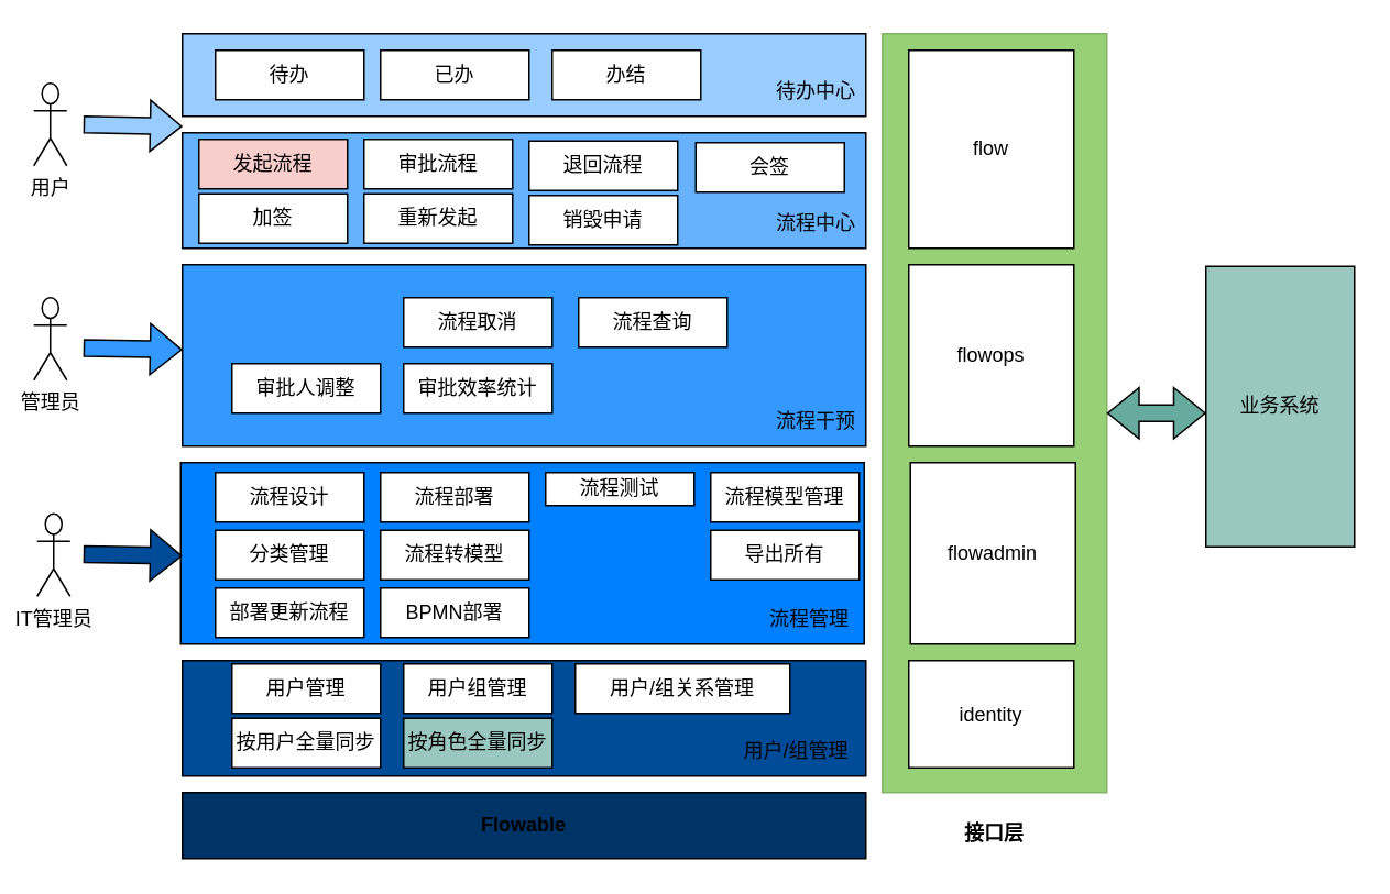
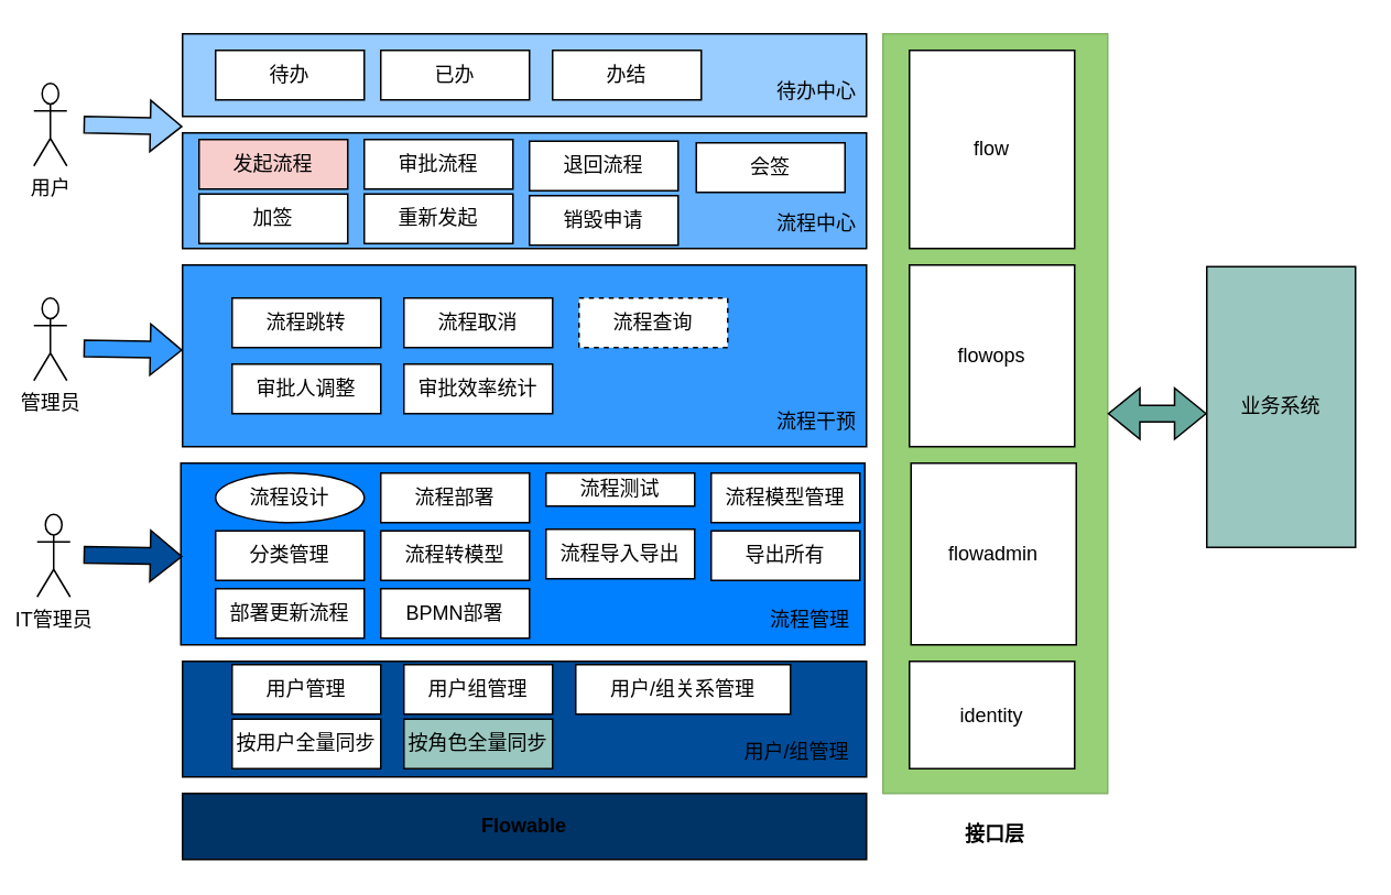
  <mxCell id="0" />
  <mxCell id="1" parent="0" />
  <mxCell id="2" value="" style="rounded=0;whiteSpace=wrap;html=1;fillColor=#007FFF;" parent="1" vertex="1"><mxGeometry x="109" y="280" width="414" height="110" as="geometry" /></mxCell>
  <mxCell id="3" value="" style="rounded=0;whiteSpace=wrap;html=1;fillColor=#66B2FF;" parent="1" vertex="1"><mxGeometry x="110" y="80" width="414" height="70" as="geometry" /></mxCell>
  <mxCell id="4" value="" style="rounded=0;whiteSpace=wrap;html=1;fillColor=#3399FF;" parent="1" vertex="1"><mxGeometry x="110" y="160" width="414" height="110" as="geometry" /></mxCell>
  <mxCell id="5" value="" style="rounded=0;whiteSpace=wrap;html=1;fillColor=#004C99;" parent="1" vertex="1"><mxGeometry x="110" y="400" width="414" height="70" as="geometry" /></mxCell>
  <mxCell id="6" value="" style="rounded=0;whiteSpace=wrap;html=1;fillColor=#97D077;strokeColor=#82b366;" parent="1" vertex="1"><mxGeometry x="534" y="20" width="136" height="460" as="geometry" /></mxCell>
  <mxCell id="7" value="接口层" style="text;html=1;strokeColor=none;fillColor=none;align=center;verticalAlign=middle;whiteSpace=wrap;rounded=0;fontStyle=1" parent="1" vertex="1"><mxGeometry x="572" y="490" width="60" height="30" as="geometry" /></mxCell>
  <mxCell id="8" value="" style="rounded=0;whiteSpace=wrap;html=1;fillColor=#99CCFF;" parent="1" vertex="1"><mxGeometry x="110" y="20" width="414" height="50" as="geometry" /></mxCell>
+ <mxCell id="9" value="流程跳转" style="rounded=0;whiteSpace=wrap;html=1;" parent="1" vertex="1"><mxGeometry x="140" y="180" width="90" height="30" as="geometry" /></mxCell>
  <mxCell id="10" value="流程取消" style="rounded=0;whiteSpace=wrap;html=1;" parent="1" vertex="1"><mxGeometry x="244" y="180" width="90" height="30" as="geometry" /></mxCell>
- <mxCell id="11" value="流程查询" style="rounded=0;whiteSpace=wrap;html=1;" parent="1" vertex="1"><mxGeometry x="350" y="180" width="90" height="30" as="geometry" /></mxCell>
+ <mxCell id="11" value="流程查询" style="rounded=0;whiteSpace=wrap;html=1;dashed=1;" parent="1" vertex="1"><mxGeometry x="350" y="180" width="90" height="30" as="geometry" /></mxCell>
  <mxCell id="12" value="审批人调整" style="rounded=0;whiteSpace=wrap;html=1;" parent="1" vertex="1"><mxGeometry x="140" y="220" width="90" height="30" as="geometry" /></mxCell>
  <mxCell id="13" value="审批效率统计" style="rounded=0;whiteSpace=wrap;html=1;" parent="1" vertex="1"><mxGeometry x="244" y="220" width="90" height="30" as="geometry" /></mxCell>
- <mxCell id="14" value="流程设计" style="rounded=0;whiteSpace=wrap;html=1;" parent="1" vertex="1"><mxGeometry x="130" y="286" width="90" height="30" as="geometry" /></mxCell>
+ <mxCell id="14" value="流程设计" style="ellipse;whiteSpace=wrap;html=1;" parent="1" vertex="1"><mxGeometry x="130" y="286" width="90" height="30" as="geometry" /></mxCell>
  <mxCell id="15" value="流程测试" style="rounded=0;whiteSpace=wrap;html=1;" parent="1" vertex="1"><mxGeometry x="330" y="286" width="90" height="20" as="geometry" /></mxCell>
  <mxCell id="16" value="流程部署" style="rounded=0;whiteSpace=wrap;html=1;" parent="1" vertex="1"><mxGeometry x="230" y="286" width="90" height="30" as="geometry" /></mxCell>
+ <mxCell id="17" value="流程导入导出" style="rounded=0;whiteSpace=wrap;html=1;" parent="1" vertex="1"><mxGeometry x="330" y="320" width="90" height="30" as="geometry" /></mxCell>
  <mxCell id="18" value="流程转模型" style="rounded=0;whiteSpace=wrap;html=1;" parent="1" vertex="1"><mxGeometry x="230" y="321" width="90" height="30" as="geometry" /></mxCell>
  <mxCell id="19" value="分类管理" style="rounded=0;whiteSpace=wrap;html=1;" parent="1" vertex="1"><mxGeometry x="130" y="321" width="90" height="30" as="geometry" /></mxCell>
  <mxCell id="20" value="用户管理" style="rounded=0;whiteSpace=wrap;html=1;" parent="1" vertex="1"><mxGeometry x="140" y="402" width="90" height="30" as="geometry" /></mxCell>
  <mxCell id="21" value="用户组管理" style="rounded=0;whiteSpace=wrap;html=1;" parent="1" vertex="1"><mxGeometry x="244" y="402" width="90" height="30" as="geometry" /></mxCell>
  <mxCell id="22" value="用户/组关系管理" style="rounded=0;whiteSpace=wrap;html=1;" parent="1" vertex="1"><mxGeometry x="348" y="402" width="130" height="30" as="geometry" /></mxCell>
  <mxCell id="23" value="待办" style="rounded=0;whiteSpace=wrap;html=1;" parent="1" vertex="1"><mxGeometry x="130" y="30" width="90" height="30" as="geometry" /></mxCell>
  <mxCell id="24" value="发起流程" style="rounded=0;whiteSpace=wrap;html=1;fillColor=#f8cecc;" parent="1" vertex="1"><mxGeometry x="120" y="84" width="90" height="30" as="geometry" /></mxCell>
  <mxCell id="25" value="审批流程" style="rounded=0;whiteSpace=wrap;html=1;" parent="1" vertex="1"><mxGeometry x="220" y="84" width="90" height="30" as="geometry" /></mxCell>
  <mxCell id="26" value="退回流程" style="rounded=0;whiteSpace=wrap;html=1;" parent="1" vertex="1"><mxGeometry x="320" y="85" width="90" height="30" as="geometry" /></mxCell>
  <mxCell id="27" value="flow" style="rounded=0;whiteSpace=wrap;html=1;" parent="1" vertex="1"><mxGeometry x="550" y="30" width="100" height="120" as="geometry" /></mxCell>
  <mxCell id="28" value="flowops" style="rounded=0;whiteSpace=wrap;html=1;" parent="1" vertex="1"><mxGeometry x="550" y="160" width="100" height="110" as="geometry" /></mxCell>
  <mxCell id="29" value="flowadmin" style="rounded=0;whiteSpace=wrap;html=1;" parent="1" vertex="1"><mxGeometry x="551" y="280" width="100" height="110" as="geometry" /></mxCell>
  <mxCell id="30" value="identity" style="rounded=0;whiteSpace=wrap;html=1;" parent="1" vertex="1"><mxGeometry x="550" y="400" width="100" height="65" as="geometry" /></mxCell>
  <mxCell id="31" value="已办" style="rounded=0;whiteSpace=wrap;html=1;" parent="1" vertex="1"><mxGeometry x="230" y="30" width="90" height="30" as="geometry" /></mxCell>
  <mxCell id="32" value="办结" style="rounded=0;whiteSpace=wrap;html=1;" parent="1" vertex="1"><mxGeometry x="334" y="30" width="90" height="30" as="geometry" /></mxCell>
  <mxCell id="33" value="&lt;b&gt;Flowable&lt;/b&gt;" style="rounded=0;whiteSpace=wrap;html=1;fillColor=#003366;" parent="1" vertex="1"><mxGeometry x="110" y="480" width="414" height="40" as="geometry" /></mxCell>
  <mxCell id="34" value="业务系统" style="rounded=0;whiteSpace=wrap;html=1;fillColor=#9AC7BF;" parent="1" vertex="1"><mxGeometry x="730" y="161" width="90" height="170" as="geometry" /></mxCell>
  <mxCell id="35" value="用户" style="shape=umlActor;verticalLabelPosition=bottom;verticalAlign=top;html=1;outlineConnect=0;" parent="1" vertex="1"><mxGeometry x="20" y="50" width="20" height="50" as="geometry" /></mxCell>
  <mxCell id="36" value="管理员" style="shape=umlActor;verticalLabelPosition=bottom;verticalAlign=top;html=1;outlineConnect=0;" parent="1" vertex="1"><mxGeometry x="20" y="180" width="20" height="50" as="geometry" /></mxCell>
  <mxCell id="37" value="IT管理员" style="shape=umlActor;verticalLabelPosition=bottom;verticalAlign=top;html=1;outlineConnect=0;" parent="1" vertex="1"><mxGeometry x="22" y="311" width="20" height="50" as="geometry" /></mxCell>
  <mxCell id="38" value="" style="shape=flexArrow;endArrow=classic;html=1;rounded=0;fillColor=#004C99;" parent="1" edge="1"><mxGeometry width="50" height="50" relative="1" as="geometry"><mxPoint x="50" y="335.44" as="sourcePoint" /><mxPoint x="110" y="336.564" as="targetPoint" /></mxGeometry></mxCell>
  <mxCell id="39" value="" style="shape=flexArrow;endArrow=classic;html=1;rounded=0;fillColor=#3399FF;" parent="1" edge="1"><mxGeometry width="50" height="50" relative="1" as="geometry"><mxPoint x="50" y="210.44" as="sourcePoint" /><mxPoint x="110" y="211.564" as="targetPoint" /></mxGeometry></mxCell>
  <mxCell id="40" value="" style="shape=flexArrow;endArrow=classic;html=1;rounded=0;fillColor=#99CCFF;" parent="1" edge="1"><mxGeometry width="50" height="50" relative="1" as="geometry"><mxPoint x="50" y="75" as="sourcePoint" /><mxPoint x="110" y="76.124" as="targetPoint" /></mxGeometry></mxCell>
  <mxCell id="41" value="" style="shape=flexArrow;endArrow=classic;startArrow=classic;html=1;rounded=0;exitX=1;exitY=0.5;exitDx=0;exitDy=0;fillColor=#67AB9F;" parent="1" source="6" edge="1"><mxGeometry width="100" height="100" relative="1" as="geometry"><mxPoint x="320" y="360" as="sourcePoint" /><mxPoint x="730" y="250" as="targetPoint" /></mxGeometry></mxCell>
  <mxCell id="42" value="待办中心" style="text;html=1;strokeColor=none;fillColor=none;align=center;verticalAlign=middle;whiteSpace=wrap;rounded=0;" parent="1" vertex="1"><mxGeometry x="464" y="40" width="60" height="30" as="geometry" /></mxCell>
  <mxCell id="43" value="会签" style="rounded=0;whiteSpace=wrap;html=1;" parent="1" vertex="1"><mxGeometry x="421" y="86" width="90" height="30" as="geometry" /></mxCell>
  <mxCell id="44" value="加签" style="rounded=0;whiteSpace=wrap;html=1;" parent="1" vertex="1"><mxGeometry x="120" y="117" width="90" height="30" as="geometry" /></mxCell>
  <mxCell id="45" value="重新发起" style="rounded=0;whiteSpace=wrap;html=1;" parent="1" vertex="1"><mxGeometry x="220" y="117" width="90" height="30" as="geometry" /></mxCell>
  <mxCell id="46" value="销毁申请" style="rounded=0;whiteSpace=wrap;html=1;" parent="1" vertex="1"><mxGeometry x="320" y="118" width="90" height="30" as="geometry" /></mxCell>
  <mxCell id="47" value="流程中心" style="text;html=1;strokeColor=none;fillColor=none;align=center;verticalAlign=middle;whiteSpace=wrap;rounded=0;" parent="1" vertex="1"><mxGeometry x="464" y="120" width="60" height="30" as="geometry" /></mxCell>
  <mxCell id="48" value="流程干预" style="text;html=1;strokeColor=none;fillColor=none;align=center;verticalAlign=middle;whiteSpace=wrap;rounded=0;" parent="1" vertex="1"><mxGeometry x="464" y="240" width="60" height="30" as="geometry" /></mxCell>
  <mxCell id="49" value="按用户全量同步" style="rounded=0;whiteSpace=wrap;html=1;" parent="1" vertex="1"><mxGeometry x="140" y="435" width="90" height="30" as="geometry" /></mxCell>
  <mxCell id="50" value="按角色全量同步" style="rounded=0;whiteSpace=wrap;html=1;fillColor=#9ac7bf;" parent="1" vertex="1"><mxGeometry x="244" y="435" width="90" height="30" as="geometry" /></mxCell>
  <mxCell id="51" value="用户/组管理" style="text;html=1;strokeColor=none;fillColor=none;align=center;verticalAlign=middle;whiteSpace=wrap;rounded=0;" parent="1" vertex="1"><mxGeometry x="430" y="440" width="104" height="30" as="geometry" /></mxCell>
  <mxCell id="52" value="流程模型管理" style="rounded=0;whiteSpace=wrap;html=1;" parent="1" vertex="1"><mxGeometry x="430" y="286" width="90" height="30" as="geometry" /></mxCell>
  <mxCell id="53" value="导出所有" style="rounded=0;whiteSpace=wrap;html=1;" parent="1" vertex="1"><mxGeometry x="430" y="321" width="90" height="30" as="geometry" /></mxCell>
  <mxCell id="54" value="部署更新流程" style="rounded=0;whiteSpace=wrap;html=1;" parent="1" vertex="1"><mxGeometry x="130" y="356" width="90" height="30" as="geometry" /></mxCell>
  <mxCell id="55" value="BPMN部署" style="rounded=0;whiteSpace=wrap;html=1;" parent="1" vertex="1"><mxGeometry x="230" y="356" width="90" height="30" as="geometry" /></mxCell>
  <mxCell id="56" value="流程管理" style="text;html=1;strokeColor=none;fillColor=none;align=center;verticalAlign=middle;whiteSpace=wrap;rounded=0;" vertex="1" parent="1"><mxGeometry x="460" y="360" width="60" height="30" as="geometry" /></mxCell>
